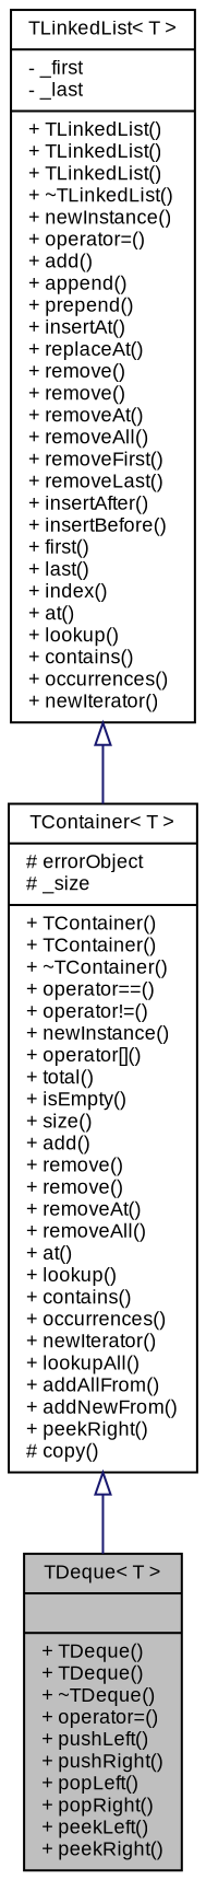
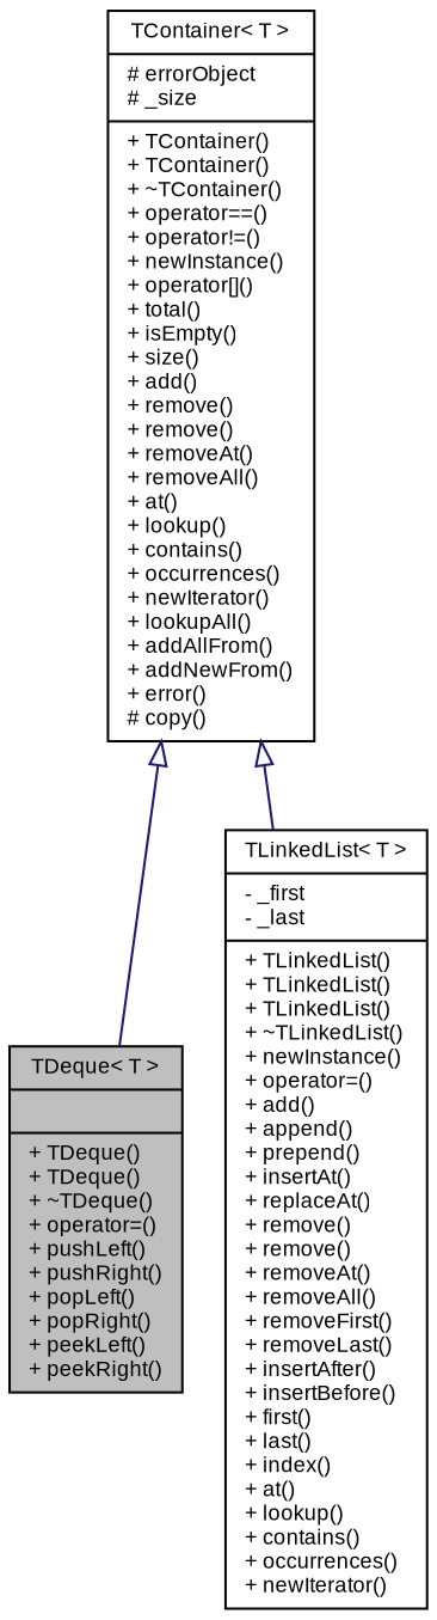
  digraph {
    node [color=black fontname=Arial fontsize=9 shape=record]
    edge [arrowtail=empty color=midnightblue dir=back fontname=Arial fontsize=9 labelfontname=Arial labelfontsize=9 style=solid]
    n1 [fillcolor=grey75 fontcolor=black height=0.2 label="{TDeque\< T \>\n||+ TDeque()\l+ TDeque()\l+ ~TDeque()\l+ operator=()\l+ pushLeft()\l+ pushRight()\l+ popLeft()\l+ popRight()\l+ peekLeft()\l+ peekRight()\l}" style=filled width=0.4]
    n2 [height=0.2 label="{TLinkedList\< T \>\n|- _first\l- _last\l|+ TLinkedList()\l+ TLinkedList()\l+ TLinkedList()\l+ ~TLinkedList()\l+ newInstance()\l+ operator=()\l+ add()\l+ append()\l+ prepend()\l+ insertAt()\l+ replaceAt()\l+ remove()\l+ remove()\l+ removeAt()\l+ removeAll()\l+ removeFirst()\l+ removeLast()\l+ insertAfter()\l+ insertBefore()\l+ first()\l+ last()\l+ index()\l+ at()\l+ lookup()\l+ contains()\l+ occurrences()\l+ newIterator()\l}" width=0.4]
-   n3 [height=0.2 label="{TContainer\< T \>\n|# errorObject\l# _size\l|+ TContainer()\l+ TContainer()\l+ ~TContainer()\l+ operator==()\l+ operator!=()\l+ newInstance()\l+ operator[]()\l+ total()\l+ isEmpty()\l+ size()\l+ add()\l+ remove()\l+ remove()\l+ removeAt()\l+ removeAll()\l+ at()\l+ lookup()\l+ contains()\l+ occurrences()\l+ newIterator()\l+ lookupAll()\l+ addAllFrom()\l+ addNewFrom()\l+ peekRight()\l# copy()\l}" width=0.4]
+   n3 [height=0.2 label="{TContainer\< T \>\n|# errorObject\l# _size\l|+ TContainer()\l+ TContainer()\l+ ~TContainer()\l+ operator==()\l+ operator!=()\l+ newInstance()\l+ operator[]()\l+ total()\l+ isEmpty()\l+ size()\l+ add()\l+ remove()\l+ remove()\l+ removeAt()\l+ removeAll()\l+ at()\l+ lookup()\l+ contains()\l+ occurrences()\l+ newIterator()\l+ lookupAll()\l+ addAllFrom()\l+ addNewFrom()\l+ error()\l# copy()\l}" width=0.4]
    n3 -> n1
-   n2 -> n3
+   n3 -> n2
  }
